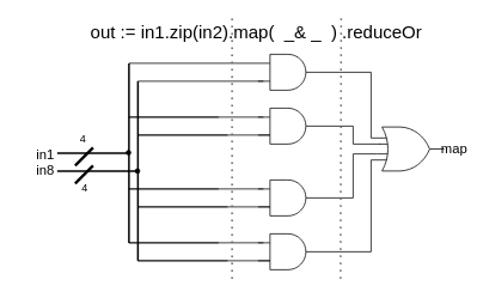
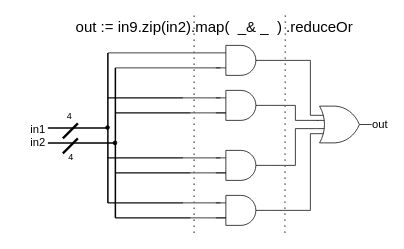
  <mxCell id="0" />
  <mxCell id="1" parent="0" />
  <mxCell id="2" value="" style="verticalLabelPosition=bottom;shadow=0;dashed=0;align=center;html=1;verticalAlign=top;shape=mxgraph.electrical.logic_gates.logic_gate;operation=and;aspect=fixed;" vertex="1" parent="1"><mxGeometry x="287" y="60" width="66.67" height="40" as="geometry" /></mxCell>
- <mxCell id="3" value="&lt;font style=&quot;font-size: 20px;&quot;&gt;out := in1.zip(in2).map(&amp;nbsp; _&amp;amp; _&amp;nbsp; ) .reduceOr&amp;nbsp;&lt;/font&gt;" style="text;html=1;align=center;verticalAlign=middle;whiteSpace=wrap;rounded=0;" vertex="1" parent="1"><mxGeometry x="93" y="20" width="390" height="30" as="geometry" /></mxCell>
+ <mxCell id="3" value="&lt;font style=&quot;font-size: 20px;&quot;&gt;out := in9.zip(in2).map(&amp;nbsp; _&amp;amp; _&amp;nbsp; ) .reduceOr&amp;nbsp;&lt;/font&gt;" style="text;html=1;align=center;verticalAlign=middle;whiteSpace=wrap;rounded=0;" vertex="1" parent="1"><mxGeometry x="93" y="20" width="390" height="30" as="geometry" /></mxCell>
  <mxCell id="4" value="" style="group" vertex="1" connectable="0" parent="1"><mxGeometry x="63" y="70" width="230" height="200" as="geometry" /></mxCell>
  <mxCell id="5" value="" style="endArrow=none;html=1;rounded=0;strokeWidth=2;" edge="1" parent="4"><mxGeometry width="50" height="50" relative="1" as="geometry"><mxPoint y="100" as="sourcePoint" /><mxPoint x="80" y="100" as="targetPoint" /></mxGeometry></mxCell>
  <mxCell id="6" value="" style="endArrow=none;html=1;rounded=0;strokeWidth=2;" edge="1" parent="4"><mxGeometry width="50" height="50" relative="1" as="geometry"><mxPoint x="80" y="200" as="sourcePoint" /><mxPoint x="80" as="targetPoint" /></mxGeometry></mxCell>
  <mxCell id="7" value="" style="endArrow=none;html=1;rounded=0;strokeWidth=1;entryX=0;entryY=0.25;entryDx=0;entryDy=0;entryPerimeter=0;" edge="1" parent="4" target="2"><mxGeometry width="50" height="50" relative="1" as="geometry"><mxPoint x="80" as="sourcePoint" /><mxPoint x="180" as="targetPoint" /></mxGeometry></mxCell>
  <mxCell id="8" value="" style="endArrow=none;html=1;rounded=0;strokeWidth=1;" edge="1" parent="4"><mxGeometry width="50" height="50" relative="1" as="geometry"><mxPoint x="80" y="60" as="sourcePoint" /><mxPoint x="180" y="60" as="targetPoint" /></mxGeometry></mxCell>
  <mxCell id="9" value="" style="endArrow=none;html=1;rounded=0;strokeWidth=1;" edge="1" parent="4"><mxGeometry width="50" height="50" relative="1" as="geometry"><mxPoint x="80" y="140" as="sourcePoint" /><mxPoint x="180" y="140" as="targetPoint" /></mxGeometry></mxCell>
  <mxCell id="10" value="" style="endArrow=none;html=1;rounded=0;strokeWidth=1;" edge="1" parent="4"><mxGeometry width="50" height="50" relative="1" as="geometry"><mxPoint x="80" y="200" as="sourcePoint" /><mxPoint x="180" y="200" as="targetPoint" /></mxGeometry></mxCell>
  <mxCell id="11" value="" style="endArrow=none;html=1;rounded=0;strokeWidth=1;entryX=0;entryY=0.25;entryDx=0;entryDy=0;entryPerimeter=0;" edge="1" parent="4"><mxGeometry width="50" height="50" relative="1" as="geometry"><mxPoint x="80" y="60" as="sourcePoint" /><mxPoint x="230" y="60" as="targetPoint" /></mxGeometry></mxCell>
  <mxCell id="12" value="" style="endArrow=none;html=1;rounded=0;strokeWidth=1;entryX=0;entryY=0.25;entryDx=0;entryDy=0;entryPerimeter=0;" edge="1" parent="4"><mxGeometry width="50" height="50" relative="1" as="geometry"><mxPoint x="80" y="140" as="sourcePoint" /><mxPoint x="230" y="140" as="targetPoint" /></mxGeometry></mxCell>
  <mxCell id="13" value="" style="endArrow=none;html=1;rounded=0;strokeWidth=1;entryX=0;entryY=0.25;entryDx=0;entryDy=0;entryPerimeter=0;" edge="1" parent="4"><mxGeometry width="50" height="50" relative="1" as="geometry"><mxPoint x="80" y="200" as="sourcePoint" /><mxPoint x="230" y="200" as="targetPoint" /></mxGeometry></mxCell>
  <mxCell id="14" value="" style="group" vertex="1" connectable="0" parent="4"><mxGeometry x="20" y="100" width="20" height="34" as="geometry" /></mxCell>
  <mxCell id="15" value="" style="endArrow=none;html=1;rounded=0;strokeWidth=3;" edge="1" parent="14"><mxGeometry width="50" height="50" relative="1" as="geometry"><mxPoint y="34" as="sourcePoint" /><mxPoint x="20" y="14" as="targetPoint" /></mxGeometry></mxCell>
  <mxCell id="16" value="4" style="text;html=1;align=center;verticalAlign=middle;whiteSpace=wrap;rounded=0;" vertex="1" parent="4"><mxGeometry x="30" y="134" height="10" as="geometry" /></mxCell>
  <mxCell id="17" value="" style="ellipse;whiteSpace=wrap;html=1;aspect=fixed;fillColor=#000000;" vertex="1" parent="4"><mxGeometry x="87" y="117.5" width="5" height="5" as="geometry" /></mxCell>
  <mxCell id="18" value="" style="ellipse;whiteSpace=wrap;html=1;aspect=fixed;fillColor=#000000;" vertex="1" parent="4"><mxGeometry x="77" y="97" width="5" height="5" as="geometry" /></mxCell>
  <mxCell id="19" value="" style="endArrow=none;html=1;rounded=0;strokeWidth=2;" edge="1" parent="1"><mxGeometry width="50" height="50" relative="1" as="geometry"><mxPoint x="63" y="190" as="sourcePoint" /><mxPoint x="153" y="190" as="targetPoint" /></mxGeometry></mxCell>
  <mxCell id="20" value="" style="endArrow=none;html=1;rounded=0;strokeWidth=2;" edge="1" parent="1"><mxGeometry width="50" height="50" relative="1" as="geometry"><mxPoint x="153" y="290" as="sourcePoint" /><mxPoint x="153" y="90" as="targetPoint" /></mxGeometry></mxCell>
  <mxCell id="21" value="" style="endArrow=none;html=1;rounded=0;strokeWidth=1;" edge="1" parent="1"><mxGeometry width="50" height="50" relative="1" as="geometry"><mxPoint x="153" y="90" as="sourcePoint" /><mxPoint x="293" y="90" as="targetPoint" /></mxGeometry></mxCell>
  <mxCell id="22" value="" style="endArrow=none;html=1;rounded=0;strokeWidth=1;" edge="1" parent="1"><mxGeometry width="50" height="50" relative="1" as="geometry"><mxPoint x="153" y="150" as="sourcePoint" /><mxPoint x="253" y="150" as="targetPoint" /></mxGeometry></mxCell>
  <mxCell id="23" value="" style="endArrow=none;html=1;rounded=0;strokeWidth=1;" edge="1" parent="1"><mxGeometry width="50" height="50" relative="1" as="geometry"><mxPoint x="153" y="230" as="sourcePoint" /><mxPoint x="253" y="230" as="targetPoint" /></mxGeometry></mxCell>
  <mxCell id="24" value="" style="endArrow=none;html=1;rounded=0;strokeWidth=1;" edge="1" parent="1"><mxGeometry width="50" height="50" relative="1" as="geometry"><mxPoint x="153" y="290" as="sourcePoint" /><mxPoint x="253" y="290" as="targetPoint" /></mxGeometry></mxCell>
  <mxCell id="25" value="" style="endArrow=none;html=1;rounded=0;strokeWidth=1;entryX=0;entryY=0.25;entryDx=0;entryDy=0;entryPerimeter=0;" edge="1" parent="1"><mxGeometry width="50" height="50" relative="1" as="geometry"><mxPoint x="153" y="150" as="sourcePoint" /><mxPoint x="303" y="150" as="targetPoint" /></mxGeometry></mxCell>
  <mxCell id="26" value="" style="endArrow=none;html=1;rounded=0;strokeWidth=1;entryX=0;entryY=0.25;entryDx=0;entryDy=0;entryPerimeter=0;" edge="1" parent="1"><mxGeometry width="50" height="50" relative="1" as="geometry"><mxPoint x="153" y="230" as="sourcePoint" /><mxPoint x="303" y="230" as="targetPoint" /></mxGeometry></mxCell>
  <mxCell id="27" value="" style="endArrow=none;html=1;rounded=0;strokeWidth=1;entryX=0;entryY=0.25;entryDx=0;entryDy=0;entryPerimeter=0;" edge="1" parent="1"><mxGeometry width="50" height="50" relative="1" as="geometry"><mxPoint x="153" y="290" as="sourcePoint" /><mxPoint x="303" y="290" as="targetPoint" /></mxGeometry></mxCell>
  <mxCell id="28" value="" style="verticalLabelPosition=bottom;shadow=0;dashed=0;align=center;html=1;verticalAlign=top;shape=mxgraph.electrical.logic_gates.logic_gate;operation=and;aspect=fixed;" vertex="1" parent="1"><mxGeometry x="287" y="120" width="66.67" height="40" as="geometry" /></mxCell>
  <mxCell id="29" value="" style="verticalLabelPosition=bottom;shadow=0;dashed=0;align=center;html=1;verticalAlign=top;shape=mxgraph.electrical.logic_gates.logic_gate;operation=and;aspect=fixed;" vertex="1" parent="1"><mxGeometry x="287" y="200" width="66.67" height="40" as="geometry" /></mxCell>
  <mxCell id="30" value="" style="verticalLabelPosition=bottom;shadow=0;dashed=0;align=center;html=1;verticalAlign=top;shape=mxgraph.electrical.logic_gates.logic_gate;operation=and;aspect=fixed;" vertex="1" parent="1"><mxGeometry x="287" y="260" width="66.67" height="40" as="geometry" /></mxCell>
- <mxCell id="31" value="&lt;font style=&quot;font-size: 15px;&quot;&gt;in1&lt;br&gt;in8&lt;/font&gt;" style="text;html=1;align=center;verticalAlign=middle;whiteSpace=wrap;rounded=0;" vertex="1" parent="1"><mxGeometry x="20" y="165" width="60" height="30" as="geometry" /></mxCell>
+ <mxCell id="31" value="&lt;font style=&quot;font-size: 15px;&quot;&gt;in1&lt;br&gt;in2&lt;/font&gt;" style="text;html=1;align=center;verticalAlign=middle;whiteSpace=wrap;rounded=0;" vertex="1" parent="1"><mxGeometry x="20" y="165" width="60" height="30" as="geometry" /></mxCell>
  <mxCell id="32" value="" style="endArrow=none;html=1;rounded=0;" edge="1" parent="1"><mxGeometry width="50" height="50" relative="1" as="geometry"><mxPoint x="422" y="160" as="sourcePoint" /><mxPoint x="454" y="160" as="targetPoint" /></mxGeometry></mxCell>
  <mxCell id="33" value="" style="endArrow=none;html=1;rounded=0;" edge="1" parent="1"><mxGeometry width="50" height="50" relative="1" as="geometry"><mxPoint x="420" y="171" as="sourcePoint" /><mxPoint x="452" y="171" as="targetPoint" /></mxGeometry></mxCell>
  <mxCell id="34" value="" style="verticalLabelPosition=bottom;shadow=0;dashed=0;align=center;html=1;verticalAlign=top;shape=mxgraph.electrical.logic_gates.logic_gate;operation=or;aspect=fixed;" vertex="1" parent="1"><mxGeometry x="413" y="141" width="81.67" height="49" as="geometry" /></mxCell>
  <mxCell id="35" value="" style="endArrow=none;html=1;rounded=0;exitX=0;exitY=0.25;exitDx=0;exitDy=0;exitPerimeter=0;entryX=1;entryY=0.5;entryDx=0;entryDy=0;entryPerimeter=0;edgeStyle=elbowEdgeStyle;" edge="1" parent="1" source="34" target="2"><mxGeometry width="50" height="50" relative="1" as="geometry"><mxPoint x="453" y="130" as="sourcePoint" /><mxPoint x="503" y="80" as="targetPoint" /><Array as="points"><mxPoint x="413" y="110" /></Array></mxGeometry></mxCell>
  <mxCell id="36" value="" style="endArrow=none;html=1;rounded=0;exitX=1;exitY=0.5;exitDx=0;exitDy=0;exitPerimeter=0;edgeStyle=elbowEdgeStyle;" edge="1" parent="1" source="28"><mxGeometry width="50" height="50" relative="1" as="geometry"><mxPoint x="453" y="130" as="sourcePoint" /><mxPoint x="423" y="160" as="targetPoint" /><Array as="points"><mxPoint x="393" y="150" /></Array></mxGeometry></mxCell>
  <mxCell id="37" value="" style="endArrow=none;html=1;rounded=0;exitX=1;exitY=0.5;exitDx=0;exitDy=0;exitPerimeter=0;entryX=0;entryY=0.75;entryDx=0;entryDy=0;entryPerimeter=0;edgeStyle=elbowEdgeStyle;" edge="1" parent="1" source="30" target="34"><mxGeometry width="50" height="50" relative="1" as="geometry"><mxPoint x="433" y="230" as="sourcePoint" /><mxPoint x="483" y="180" as="targetPoint" /><Array as="points"><mxPoint x="413" y="230" /></Array></mxGeometry></mxCell>
  <mxCell id="38" value="" style="endArrow=none;html=1;rounded=0;exitX=1;exitY=0.5;exitDx=0;exitDy=0;exitPerimeter=0;edgeStyle=elbowEdgeStyle;" edge="1" parent="1" source="29"><mxGeometry width="50" height="50" relative="1" as="geometry"><mxPoint x="433" y="230" as="sourcePoint" /><mxPoint x="420" y="171" as="targetPoint" /><Array as="points"><mxPoint x="393" y="180" /></Array></mxGeometry></mxCell>
- <mxCell id="39" value="&lt;font style=&quot;font-size: 15px;&quot;&gt;map&lt;/font&gt;" style="text;html=1;align=center;verticalAlign=middle;whiteSpace=wrap;rounded=0;" vertex="1" parent="1"><mxGeometry x="495.67" y="159.5" width="20" height="10" as="geometry" /></mxCell>
+ <mxCell id="39" value="&lt;font style=&quot;font-size: 15px;&quot;&gt;out&lt;/font&gt;" style="text;html=1;align=center;verticalAlign=middle;whiteSpace=wrap;rounded=0;" vertex="1" parent="1"><mxGeometry x="495.67" y="159.5" width="20" height="10" as="geometry" /></mxCell>
  <mxCell id="40" value="" style="group" vertex="1" connectable="0" parent="1"><mxGeometry x="83" y="150" width="20" height="34" as="geometry" /></mxCell>
  <mxCell id="41" value="" style="endArrow=none;html=1;rounded=0;strokeWidth=3;" edge="1" parent="40"><mxGeometry width="50" height="50" relative="1" as="geometry"><mxPoint y="34" as="sourcePoint" /><mxPoint x="20" y="14" as="targetPoint" /></mxGeometry></mxCell>
  <mxCell id="42" value="4" style="text;html=1;align=center;verticalAlign=middle;whiteSpace=wrap;rounded=0;" vertex="1" parent="40"><mxGeometry x="8" height="10" as="geometry" /></mxCell>
  <mxCell id="43" value="" style="endArrow=none;dashed=1;html=1;dashPattern=1 3;strokeWidth=2;rounded=0;fillColor=#f5f5f5;strokeColor=#666666;entryX=0.735;entryY=-0.113;entryDx=0;entryDy=0;entryPerimeter=0;" edge="1" parent="1" target="3"><mxGeometry width="50" height="50" relative="1" as="geometry"><mxPoint x="379" y="310" as="sourcePoint" /><mxPoint x="379" y="0" as="targetPoint" /></mxGeometry></mxCell>
  <mxCell id="44" value="" style="endArrow=none;dashed=1;html=1;dashPattern=1 3;strokeWidth=2;rounded=0;fillColor=#f5f5f5;strokeColor=#666666;" edge="1" parent="1"><mxGeometry width="50" height="50" relative="1" as="geometry"><mxPoint x="258" y="310" as="sourcePoint" /><mxPoint x="258" y="20" as="targetPoint" /></mxGeometry></mxCell>
